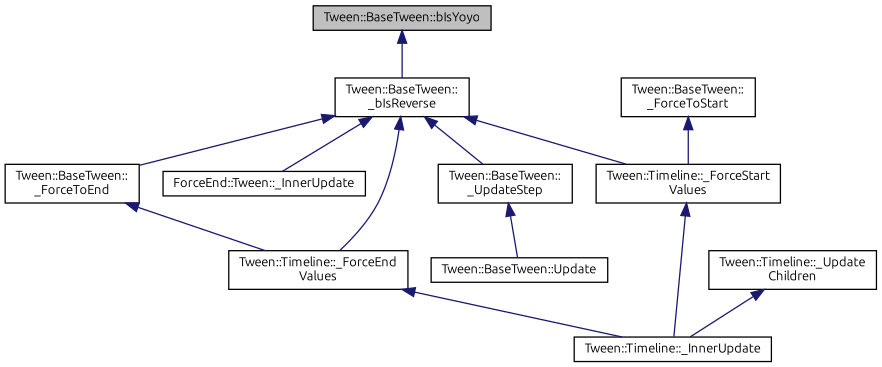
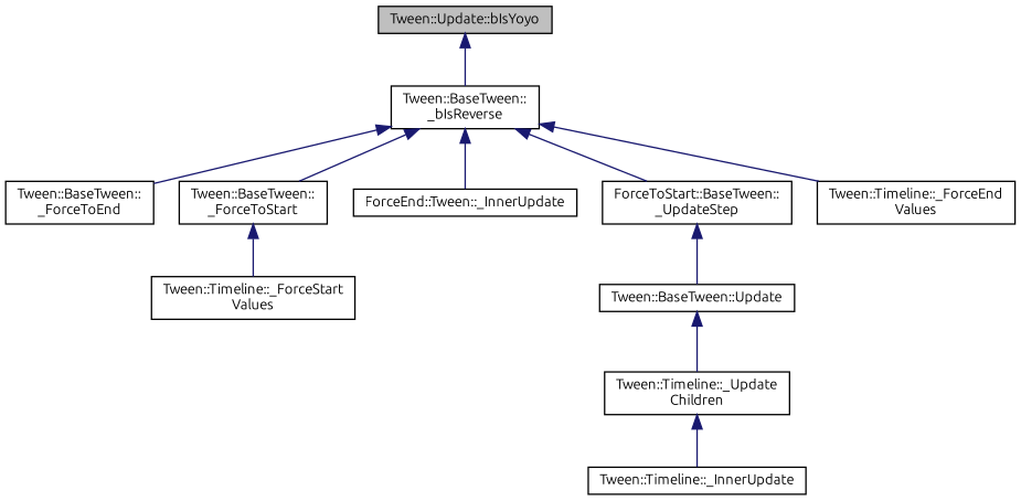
  digraph {
    fontname=Ubuntu
    rankdir=TB
    node [color=black fontname=Ubuntu fontsize=10 shape=record]
    edge [color=midnightblue dir=back fontname=Ubuntu fontsize=10 labelfontname=FreeSans labelfontsize=10 style=solid]
-   n1 [fillcolor=grey75 fontcolor=black height=0.2 label="Tween::BaseTween::bIsYoyo" style=filled width=0.4]
+   n1 [fillcolor=grey75 fontcolor=black height=0.2 label="Tween::Update::bIsYoyo" style=filled width=0.4]
    n2 [height=0.2 label="Tween::BaseTween::\l_bIsReverse" width=0.4]
    n3 [height=0.2 label="Tween::BaseTween::\l_ForceToEnd" width=0.4]
    n4 [height=0.2 label="Tween::BaseTween::\l_ForceToStart" width=0.4]
    n5 [height=0.2 label="ForceEnd::Tween::_InnerUpdate" width=0.4]
-   n6 [height=0.2 label="Tween::BaseTween::\l_UpdateStep" width=0.4]
+   n6 [height=0.2 label="ForceToStart::BaseTween::\l_UpdateStep" width=0.4]
    n7 [height=0.2 label="Tween::Timeline::_ForceEnd\lValues" width=0.4]
    n8 [height=0.2 label="Tween::Timeline::_InnerUpdate" width=0.4]
    n9 [height=0.2 label="Tween::Timeline::_ForceStart\lValues" width=0.4]
    n10 [height=0.2 label="Tween::BaseTween::Update" width=0.4]
    n11 [height=0.2 label="Tween::Timeline::_Update\lChildren" width=0.4]
    n1 -> n2
    n2 -> n3
-   n2 -> n9
+   n2 -> n4
    n2 -> n5
    n2 -> n6
    n2 -> n7
-   n3 -> n7
    n4 -> n9
    n6 -> n10
-   n7 -> n8
-   n9 -> n8
+   n10 -> n11
    n11 -> n8
  }
